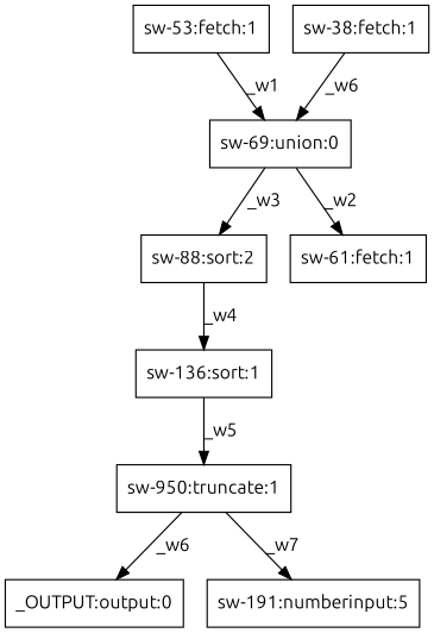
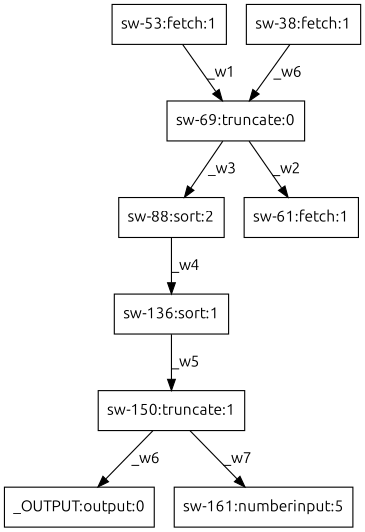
  digraph {
    fontname=Ubuntu
    node [fontname=Ubuntu shape=box]
    edge [fontname=Ubuntu]
-   n1 [label="sw-950:truncate:1"]
+   n1 [label="sw-150:truncate:1"]
    n2 [label="_OUTPUT:output:0"]
-   n3 [label="sw-191:numberinput:5"]
-   n4 [label="sw-69:union:0"]
+   n3 [label="sw-161:numberinput:5"]
+   n4 [label="sw-69:truncate:0"]
    n5 [label="sw-88:sort:2"]
    n6 [label="sw-61:fetch:1"]
    n7 [label="sw-136:sort:1"]
    n8 [label="sw-53:fetch:1"]
    n9 [label="sw-38:fetch:1"]
    n1 -> n2 [label=_w6]
    n1 -> n3 [label=_w7]
    n4 -> n5 [label=_w3]
    n4 -> n6 [label=_w2]
    n5 -> n7 [label=_w4]
    n7 -> n1 [label=_w5]
    n8 -> n4 [label=_w1]
    n9 -> n4 [label=_w6]
  }
